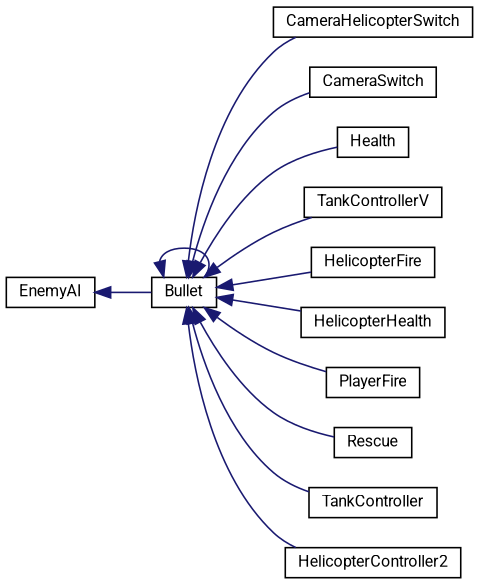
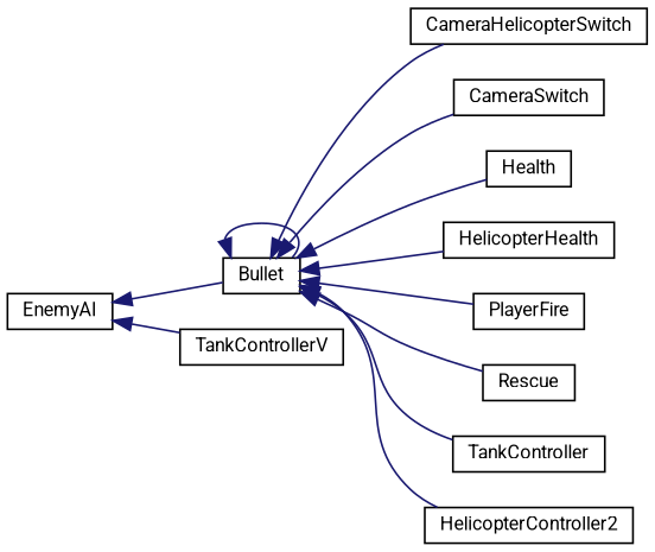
  digraph {
    fontname=Roboto
    rankdir=LR
    node [color=black fillcolor=white fontname=Roboto fontsize=10 shape=record style=filled]
    edge [color=midnightblue dir=back fontname=Roboto fontsize=10 labelfontname=Helvetica labelfontsize=10 style=solid]
    n1 [height=0.2 label=Bullet width=0.4]
    n2 [height=0.2 label=CameraHelicopterSwitch width=0.4]
    n3 [height=0.2 label=CameraSwitch width=0.4]
    n4 [height=0.2 label=Health width=0.4]
    n5 [height=0.2 label=TankControllerV width=0.4]
-   n6 [height=0.2 label=HelicopterFire width=0.4]
    n7 [height=0.2 label=HelicopterHealth width=0.4]
    n8 [height=0.2 label=PlayerFire width=0.4]
    n9 [height=0.2 label=Rescue width=0.4]
    n10 [height=0.2 label=TankController width=0.4]
    n11 [height=0.2 label=HelicopterController2 width=0.4]
    n12 [height=0.2 label=EnemyAI width=0.4]
    n1 -> n1
    n1 -> n2
    n1 -> n3
    n1 -> n4
-   n1 -> n5
-   n1 -> n6
+   n12 -> n5
    n1 -> n7
    n1 -> n8
    n1 -> n9
    n1 -> n10
    n1 -> n11
    n12 -> n1
  }
